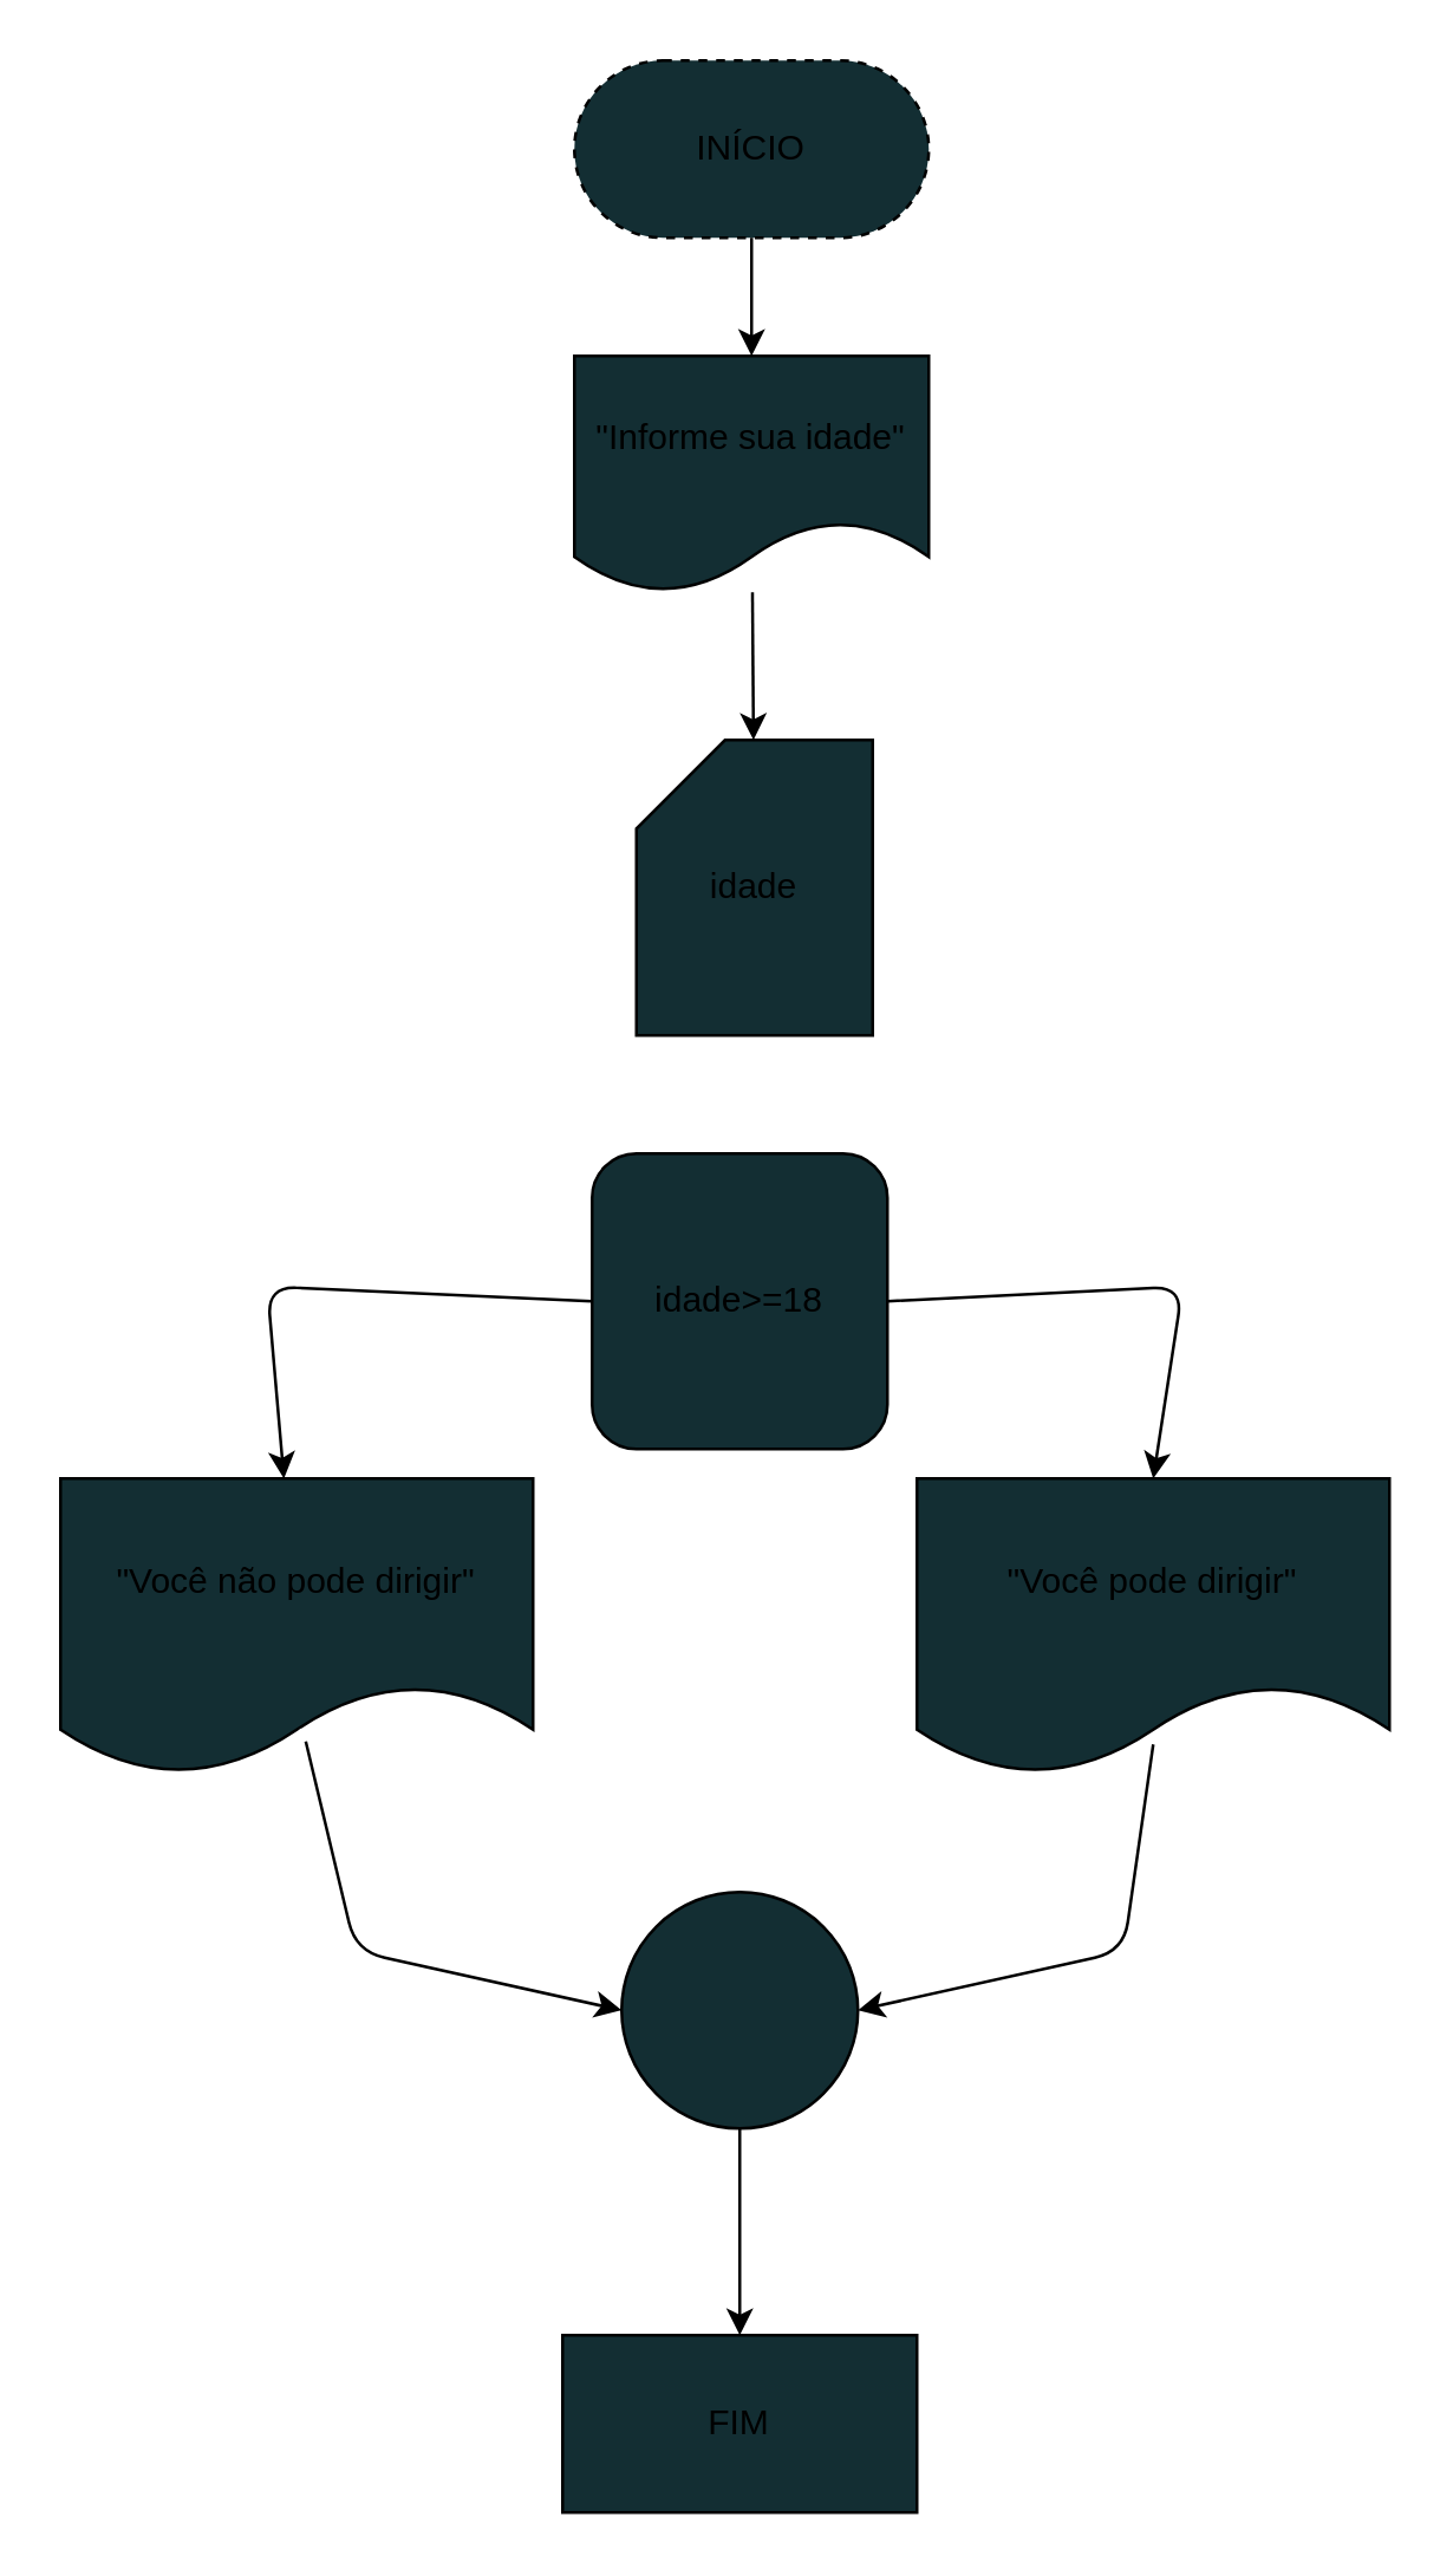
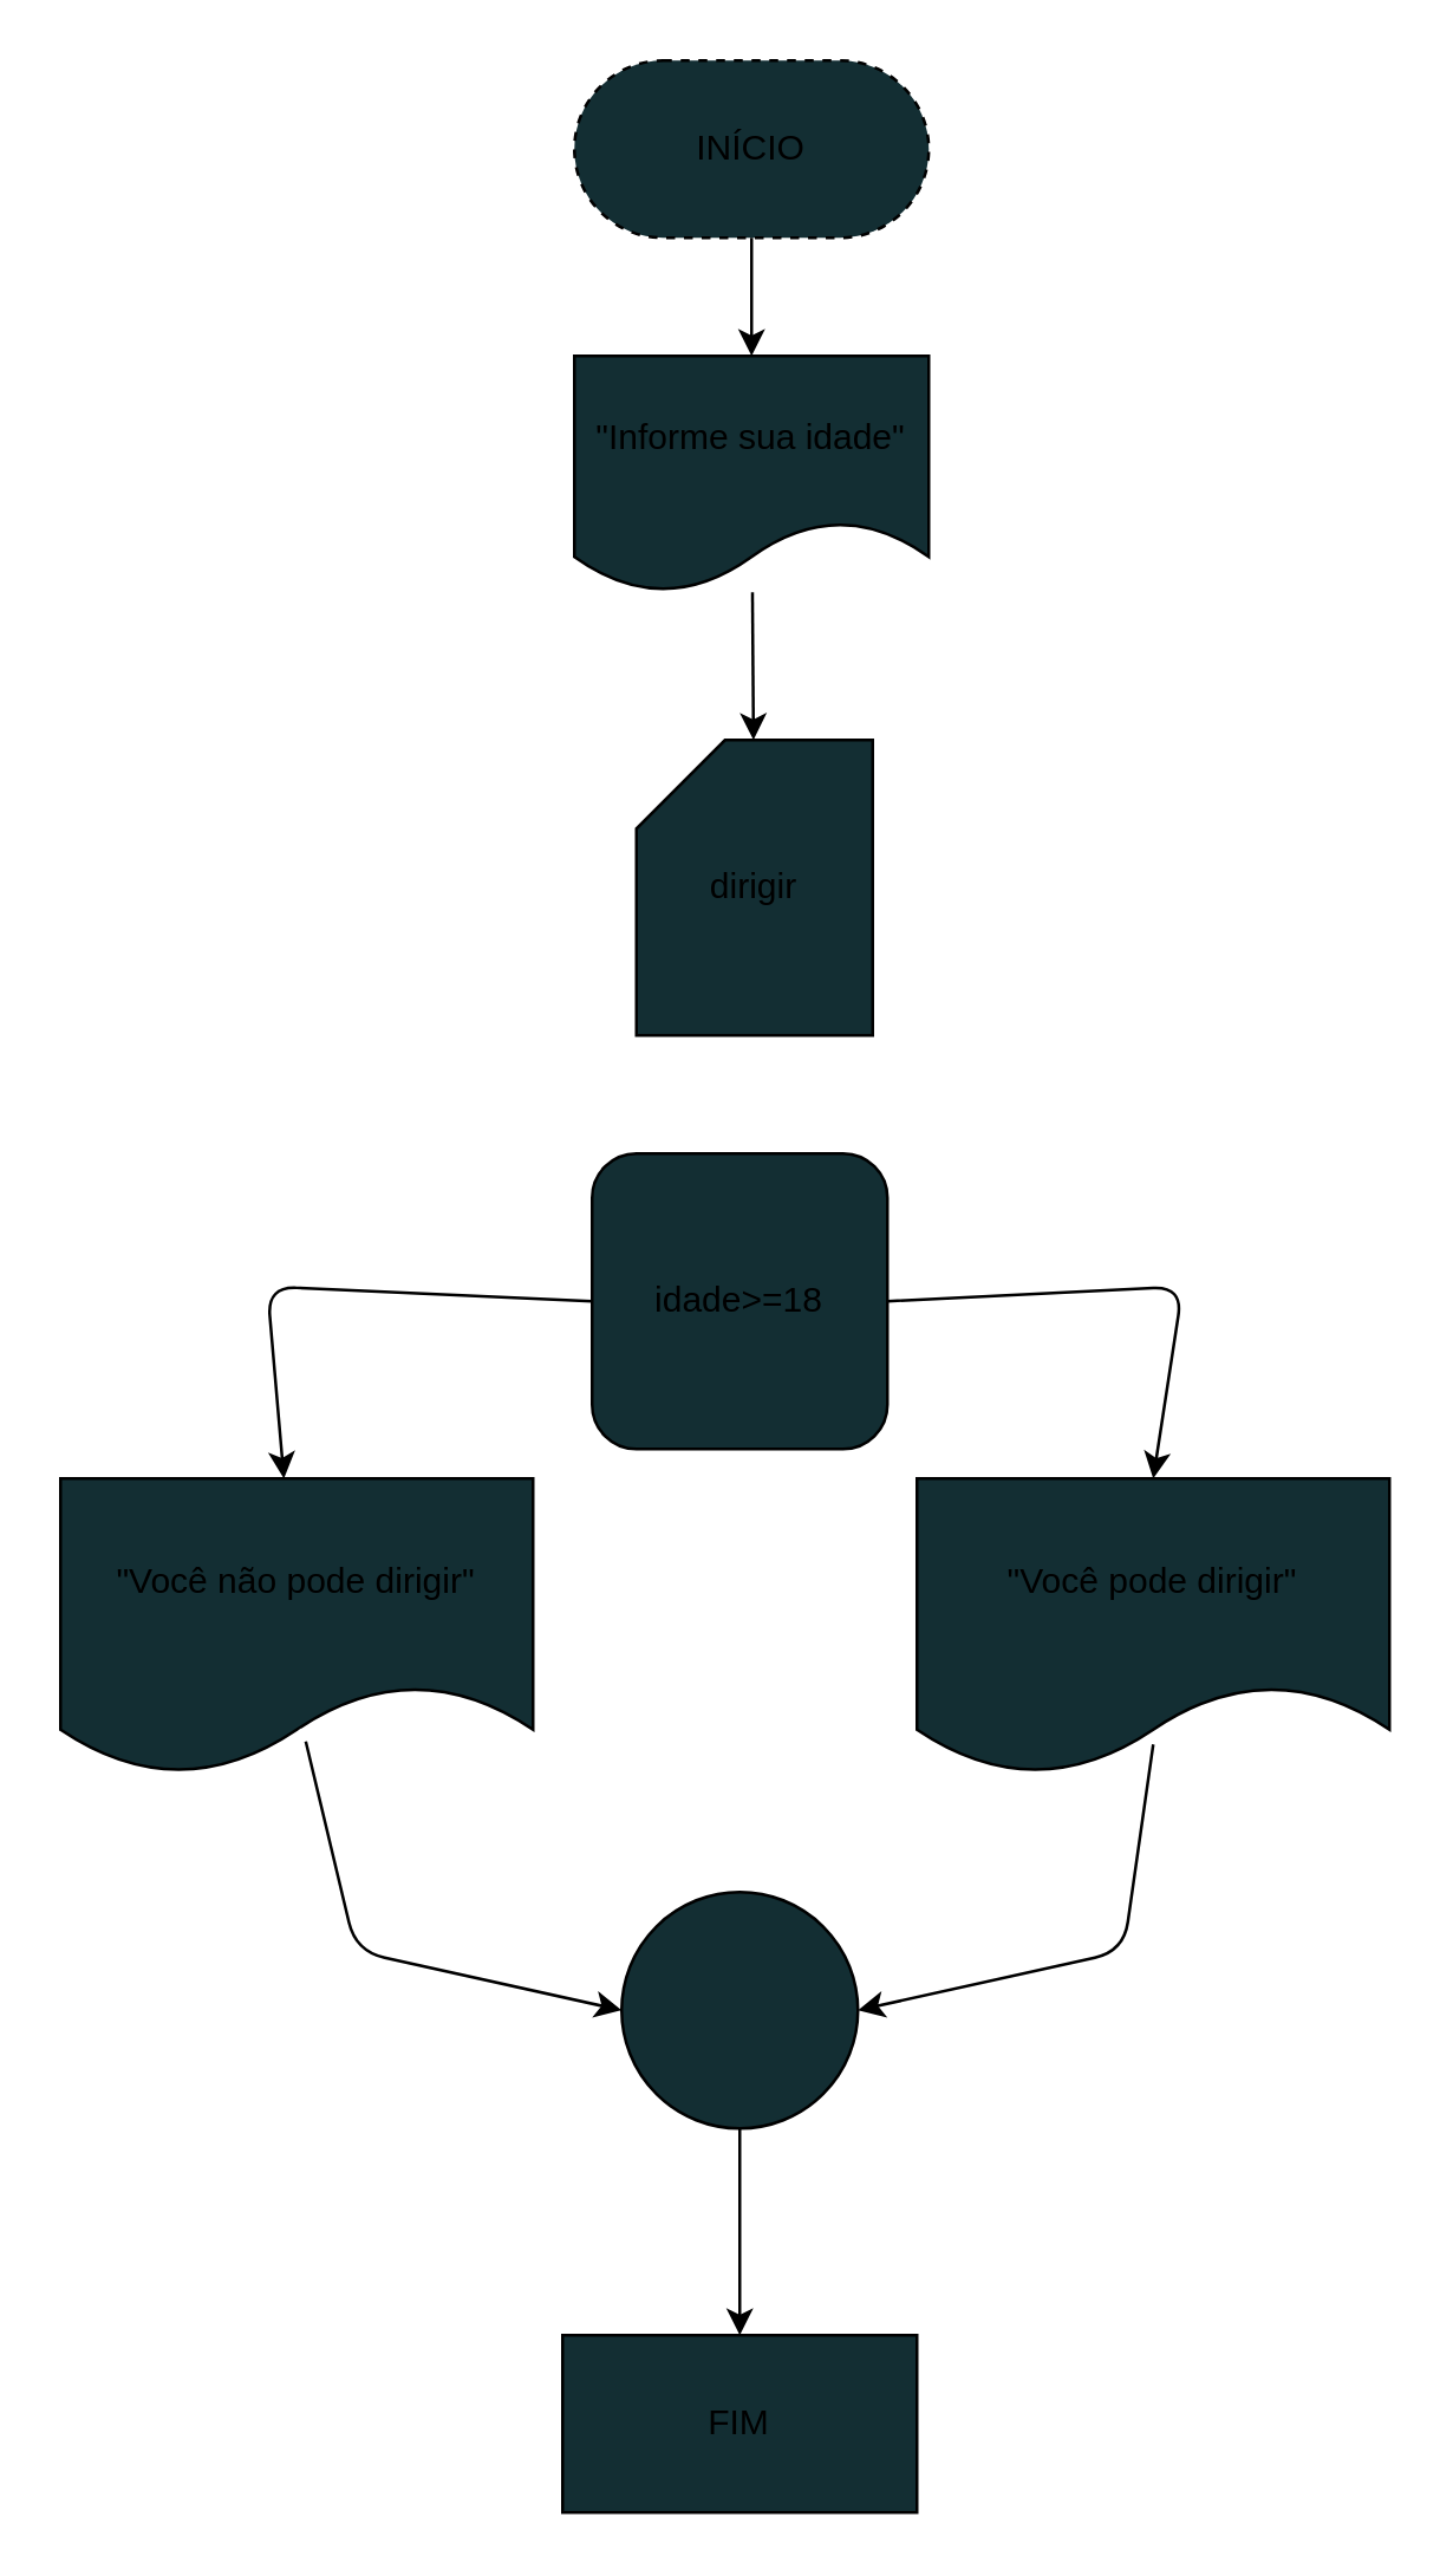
  <mxCell id="0" />
  <mxCell id="1" parent="0" />
  <mxCell id="2" value="INÍCIO" style="rounded=1;whiteSpace=wrap;html=1;arcSize=50;fillColor=#132E33;strokeColor=default;dashed=1;" vertex="1" parent="1"><mxGeometry x="194" y="20" width="120" height="60" as="geometry" /></mxCell>
  <mxCell id="3" value="" style="endArrow=classic;html=1;exitX=0.5;exitY=1;exitDx=0;exitDy=0;" edge="1" parent="1" source="2"><mxGeometry width="50" height="50" relative="1" as="geometry"><mxPoint x="220" y="330" as="sourcePoint" /><mxPoint x="254" y="120" as="targetPoint" /></mxGeometry></mxCell>
  <mxCell id="4" value="" style="edgeStyle=none;html=1;" edge="1" parent="1" source="5" target="6"><mxGeometry relative="1" as="geometry" /></mxCell>
  <mxCell id="5" value="&quot;Informe sua idade&quot;" style="shape=document;whiteSpace=wrap;html=1;boundedLbl=1;strokeColor=default;fillColor=#132E33;" vertex="1" parent="1"><mxGeometry x="194" y="120" width="120" height="80" as="geometry" /></mxCell>
- <mxCell id="6" value="idade" style="shape=card;whiteSpace=wrap;html=1;strokeColor=default;fillColor=#132E33;" vertex="1" parent="1"><mxGeometry x="215" y="250" width="80" height="100" as="geometry" /></mxCell>
+ <mxCell id="6" value="dirigir" style="shape=card;whiteSpace=wrap;html=1;strokeColor=default;fillColor=#132E33;" vertex="1" parent="1"><mxGeometry x="215" y="250" width="80" height="100" as="geometry" /></mxCell>
  <mxCell id="7" value="idade&amp;gt;=18" style="whiteSpace=wrap;html=1;strokeColor=default;fillColor=#132E33;rounded=1;" vertex="1" parent="1"><mxGeometry x="200" y="390" width="100" height="100" as="geometry" /></mxCell>
  <mxCell id="8" value="" style="endArrow=classic;html=1;exitX=0;exitY=0.5;exitDx=0;exitDy=0;" edge="1" parent="1" source="7" target="10"><mxGeometry width="50" height="50" relative="1" as="geometry"><mxPoint x="220" y="530" as="sourcePoint" /><mxPoint x="110" y="520" as="targetPoint" /><Array as="points"><mxPoint x="90" y="435" /></Array></mxGeometry></mxCell>
  <mxCell id="9" value="" style="edgeStyle=none;html=1;entryX=0;entryY=0.5;entryDx=0;entryDy=0;exitX=0.519;exitY=0.89;exitDx=0;exitDy=0;exitPerimeter=0;" edge="1" parent="1" source="10" target="13"><mxGeometry relative="1" as="geometry"><mxPoint x="114" y="700" as="targetPoint" /><Array as="points"><mxPoint x="120" y="660" /></Array></mxGeometry></mxCell>
  <mxCell id="10" value="&quot;Você não pode dirigir&quot;" style="shape=document;whiteSpace=wrap;html=1;boundedLbl=1;strokeColor=default;fillColor=#132E33;" vertex="1" parent="1"><mxGeometry x="20" y="500" width="160" height="100" as="geometry" /></mxCell>
  <mxCell id="11" value="&quot;Você pode dirigir&quot;" style="shape=document;whiteSpace=wrap;html=1;boundedLbl=1;strokeColor=default;fillColor=#132E33;" vertex="1" parent="1"><mxGeometry x="310" y="500" width="160" height="100" as="geometry" /></mxCell>
  <mxCell id="12" value="" style="endArrow=classic;html=1;exitX=1;exitY=0.5;exitDx=0;exitDy=0;entryX=0.5;entryY=0;entryDx=0;entryDy=0;" edge="1" parent="1" source="7" target="11"><mxGeometry width="50" height="50" relative="1" as="geometry"><mxPoint x="340" y="450" as="sourcePoint" /><mxPoint x="380" y="435" as="targetPoint" /><Array as="points"><mxPoint x="400" y="435" /></Array></mxGeometry></mxCell>
  <mxCell id="13" value="" style="ellipse;whiteSpace=wrap;html=1;aspect=fixed;strokeColor=default;fillColor=#132E33;" vertex="1" parent="1"><mxGeometry x="210" y="640" width="80" height="80" as="geometry" /></mxCell>
  <mxCell id="14" value="" style="endArrow=classic;html=1;entryX=1;entryY=0.5;entryDx=0;entryDy=0;exitX=0.5;exitY=0.9;exitDx=0;exitDy=0;exitPerimeter=0;" edge="1" parent="1" source="11" target="13"><mxGeometry width="50" height="50" relative="1" as="geometry"><mxPoint x="400" y="580" as="sourcePoint" /><mxPoint x="270" y="670" as="targetPoint" /><Array as="points"><mxPoint x="380" y="660" /></Array></mxGeometry></mxCell>
  <mxCell id="15" value="FIM" style="whiteSpace=wrap;html=1;strokeColor=default;fillColor=#132E33;arcSize=50;rounded=0;" vertex="1" parent="1"><mxGeometry x="190" y="790" width="120" height="60" as="geometry" /></mxCell>
  <mxCell id="16" value="" style="endArrow=classic;html=1;exitX=0.5;exitY=1;exitDx=0;exitDy=0;entryX=0.5;entryY=0;entryDx=0;entryDy=0;" edge="1" parent="1" source="13" target="15"><mxGeometry width="50" height="50" relative="1" as="geometry"><mxPoint x="220" y="720" as="sourcePoint" /><mxPoint x="270" y="670" as="targetPoint" /></mxGeometry></mxCell>
